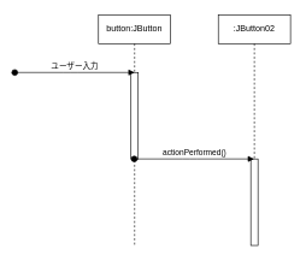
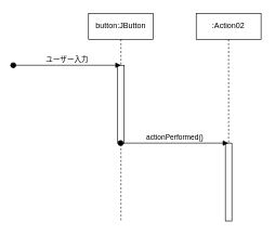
  <mxCell id="0" />
  <mxCell id="1" parent="0" />
  <mxCell id="2" value="button:JButton" style="shape=umlLifeline;perimeter=lifelinePerimeter;whiteSpace=wrap;html=1;container=1;collapsible=0;recursiveResize=0;outlineConnect=0;" vertex="1" parent="1"><mxGeometry x="136" y="20" width="100" height="320" as="geometry" /></mxCell>
  <mxCell id="3" value="" style="html=1;points=[];perimeter=orthogonalPerimeter;" vertex="1" parent="2"><mxGeometry x="45" y="80" width="10" height="120" as="geometry" /></mxCell>
- <mxCell id="4" value=":JButton02" style="shape=umlLifeline;perimeter=lifelinePerimeter;whiteSpace=wrap;html=1;container=1;collapsible=0;recursiveResize=0;outlineConnect=0;" vertex="1" parent="1"><mxGeometry x="302" y="20" width="100" height="320" as="geometry" /></mxCell>
+ <mxCell id="4" value=":Action02" style="shape=umlLifeline;perimeter=lifelinePerimeter;whiteSpace=wrap;html=1;container=1;collapsible=0;recursiveResize=0;outlineConnect=0;" vertex="1" parent="1"><mxGeometry x="302" y="20" width="100" height="320" as="geometry" /></mxCell>
  <mxCell id="5" value="" style="html=1;points=[];perimeter=orthogonalPerimeter;" vertex="1" parent="4"><mxGeometry x="45" y="200" width="10" height="120" as="geometry" /></mxCell>
  <mxCell id="6" value="actionPerformed()" style="html=1;verticalAlign=bottom;startArrow=oval;endArrow=block;startSize=8;" edge="1" target="4" parent="1" source="2"><mxGeometry relative="1" as="geometry"><mxPoint x="272" y="50" as="sourcePoint" /><mxPoint x="352" y="190" as="targetPoint" /><Array as="points"><mxPoint x="262" y="220" /></Array></mxGeometry></mxCell>
  <mxCell id="7" value="ユーザー入力" style="html=1;verticalAlign=bottom;startArrow=oval;endArrow=block;startSize=8;" edge="1" parent="1"><mxGeometry relative="1" as="geometry"><mxPoint x="20" y="100" as="sourcePoint" /><mxPoint x="186" y="100" as="targetPoint" /><Array as="points"><mxPoint x="96.5" y="100" /></Array></mxGeometry></mxCell>
